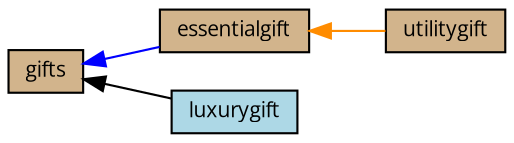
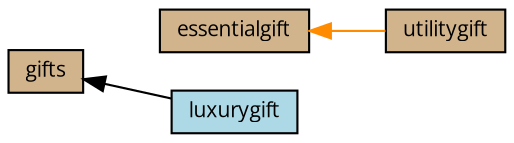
  digraph {
    fontname="Open Sans"
    rankdir=LR
    node [color=black fillcolor=tan fontname="Open Sans" fontsize=10 shape=record style=filled]
    edge [dir=back fontname="Open Sans" fontsize=10 labelfontname=Helvetica labelfontsize=10 style=solid]
    n1 [height=0.2 label=gifts width=0.4]
    n2 [height=0.2 label=essentialgift width=0.4]
    n3 [fillcolor=lightblue height=0.2 label=luxurygift width=0.4]
    n4 [height=0.2 label=utilitygift width=0.4]
-   n1 -> n2 [color=blue]
    n1 -> n3 [color=black]
    n2 -> n4 [color=darkorange]
  }
